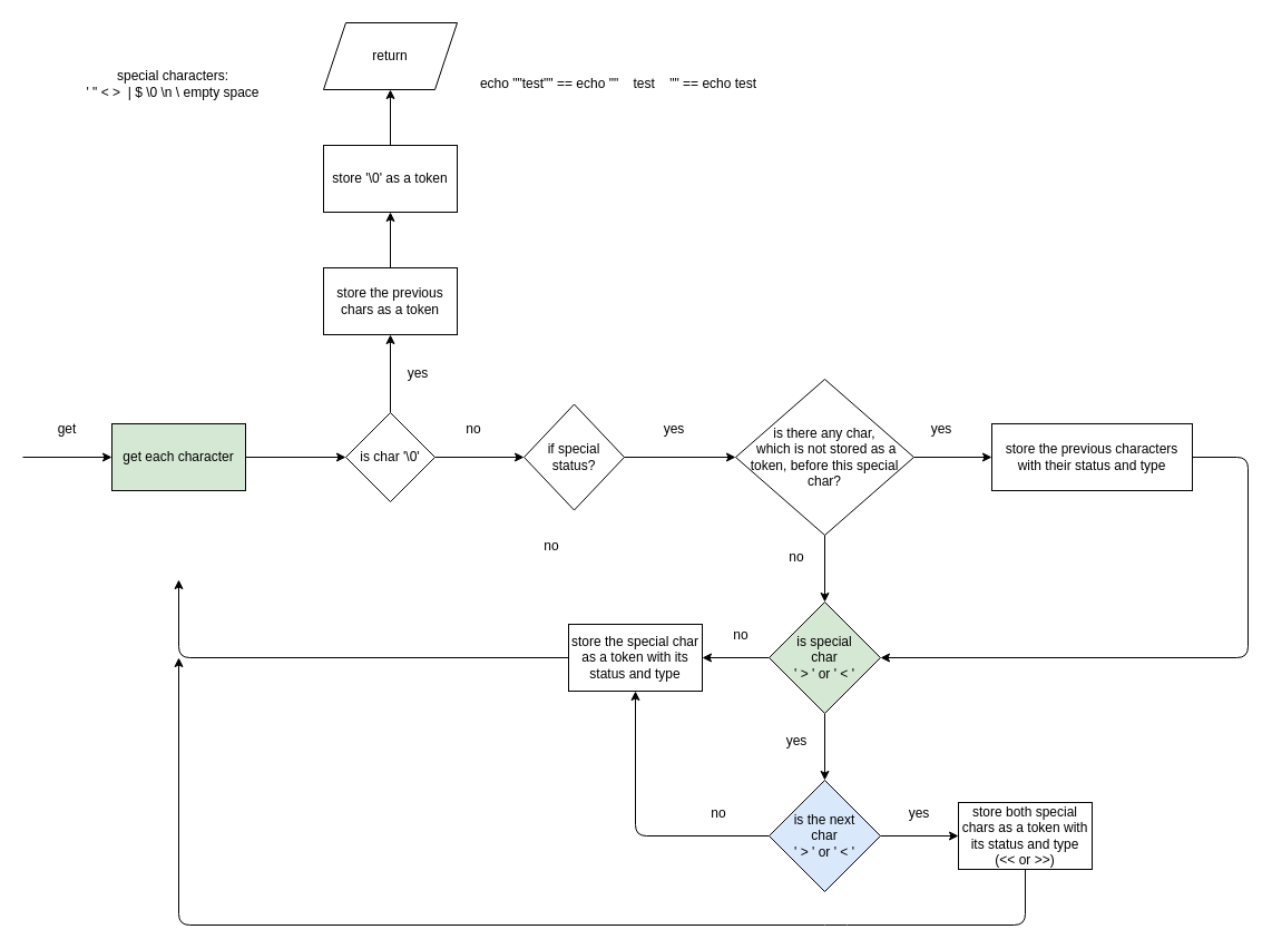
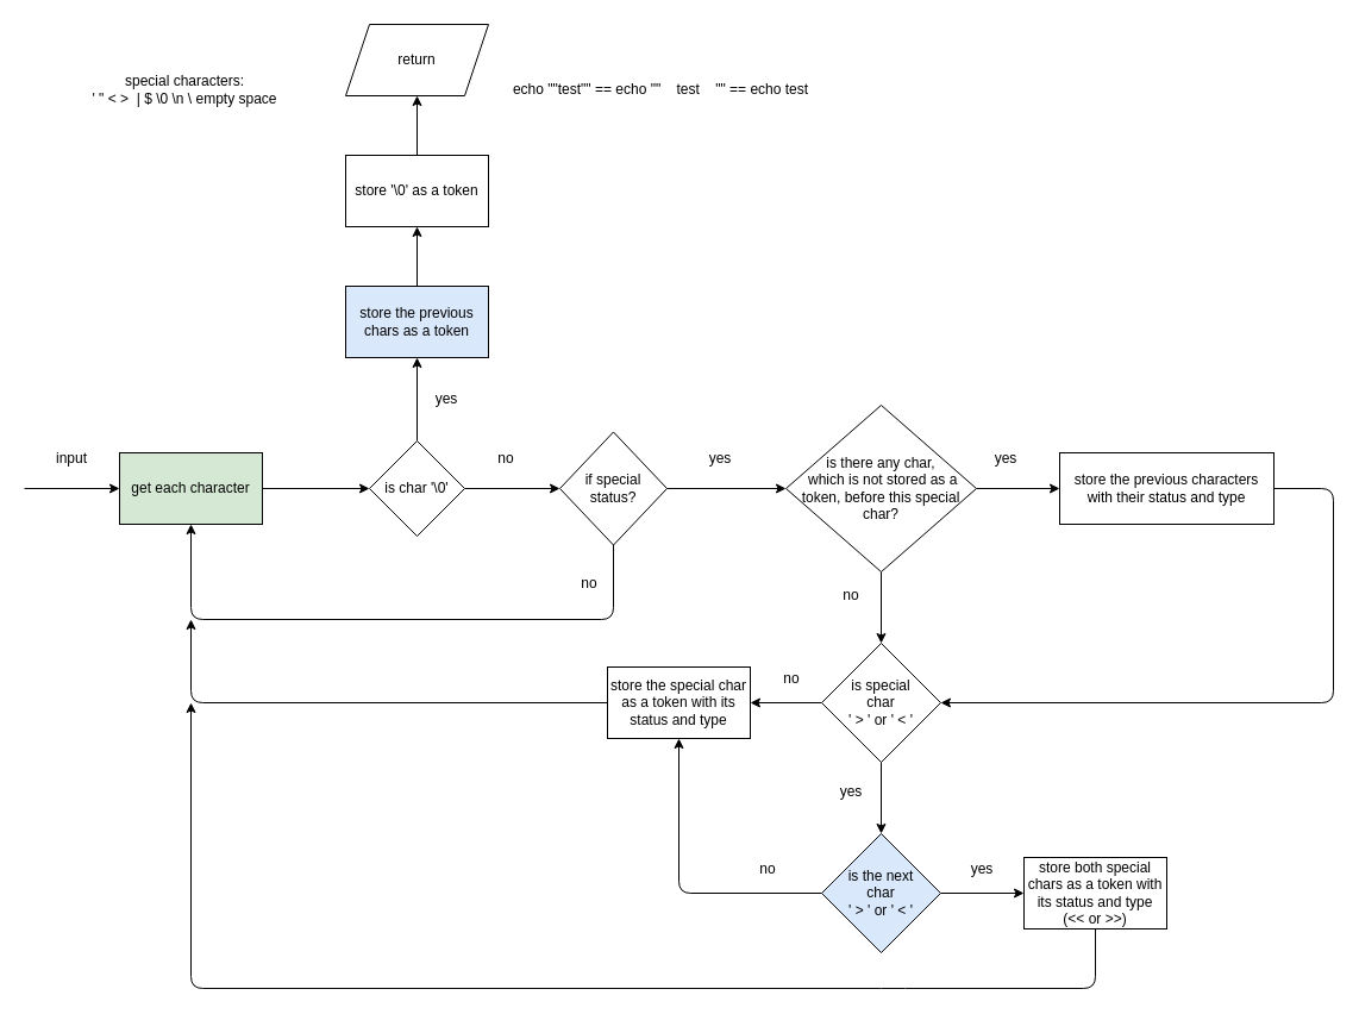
  <mxCell id="0" />
  <mxCell id="1" parent="0" />
  <mxCell id="2" value="" style="endArrow=classic;html=1;" parent="1" edge="1"><mxGeometry width="50" height="50" relative="1" as="geometry"><mxPoint x="20" y="410" as="sourcePoint" /><mxPoint x="100" y="410" as="targetPoint" /></mxGeometry></mxCell>
- <mxCell id="3" value="get" style="text;html=1;strokeColor=none;fillColor=none;align=center;verticalAlign=middle;whiteSpace=wrap;rounded=0;" parent="1" vertex="1"><mxGeometry x="30" y="370" width="60" height="30" as="geometry" /></mxCell>
+ <mxCell id="3" value="input" style="text;html=1;strokeColor=none;fillColor=none;align=center;verticalAlign=middle;whiteSpace=wrap;rounded=0;" parent="1" vertex="1"><mxGeometry x="30" y="370" width="60" height="30" as="geometry" /></mxCell>
  <mxCell id="4" style="edgeStyle=none;html=1;entryX=0;entryY=0.5;entryDx=0;entryDy=0;" parent="1" source="5" edge="1" target="36"><mxGeometry relative="1" as="geometry"><mxPoint x="300" y="410" as="targetPoint" /></mxGeometry></mxCell>
  <mxCell id="5" value="get each character" style="rounded=0;whiteSpace=wrap;html=1;fillColor=#d5e8d4;" parent="1" vertex="1"><mxGeometry x="100" y="380" width="120" height="60" as="geometry" /></mxCell>
  <mxCell id="6" value="no" style="text;html=1;strokeColor=none;fillColor=none;align=center;verticalAlign=middle;whiteSpace=wrap;rounded=0;" parent="1" vertex="1"><mxGeometry x="480" y="480" width="30" height="20" as="geometry" /></mxCell>
  <mxCell id="7" style="edgeStyle=none;html=1;exitX=1;exitY=0.5;exitDx=0;exitDy=0;entryX=1;entryY=0.5;entryDx=0;entryDy=0;" edge="1" parent="1" source="8" target="22"><mxGeometry relative="1" as="geometry"><mxPoint x="790" y="600" as="targetPoint" /><Array as="points"><mxPoint x="1120" y="410" /><mxPoint x="1120" y="590" /></Array></mxGeometry></mxCell>
  <mxCell id="8" value="store the previous characters with their status and type" style="rounded=0;whiteSpace=wrap;html=1;" parent="1" vertex="1"><mxGeometry x="890" y="380" width="180" height="60" as="geometry" /></mxCell>
+ <mxCell id="9" style="edgeStyle=none;html=1;entryX=0.5;entryY=1;entryDx=0;entryDy=0;exitX=0.5;exitY=1;exitDx=0;exitDy=0;" parent="1" source="12" target="5" edge="1"><mxGeometry relative="1" as="geometry"><mxPoint x="160" y="500" as="targetPoint" /><Array as="points"><mxPoint x="515" y="520" /><mxPoint x="160" y="520" /></Array><mxPoint x="340" y="450" as="sourcePoint" /></mxGeometry></mxCell>
  <mxCell id="10" value="yes" style="text;html=1;strokeColor=none;fillColor=none;align=center;verticalAlign=middle;whiteSpace=wrap;rounded=0;" parent="1" vertex="1"><mxGeometry x="590" y="370" width="30" height="30" as="geometry" /></mxCell>
  <mxCell id="11" style="edgeStyle=none;html=1;" parent="1" source="12" edge="1"><mxGeometry relative="1" as="geometry"><mxPoint x="660" y="410" as="targetPoint" /></mxGeometry></mxCell>
  <mxCell id="12" value="if special&lt;br&gt;status?" style="rhombus;whiteSpace=wrap;html=1;" parent="1" vertex="1"><mxGeometry x="470" y="362.5" width="90" height="95" as="geometry" /></mxCell>
  <mxCell id="13" value="special characters:&lt;br&gt;' &quot; &amp;lt; &amp;gt;&amp;nbsp; | $ \0 \n \ empty space" style="text;html=1;strokeColor=none;fillColor=none;align=center;verticalAlign=middle;whiteSpace=wrap;rounded=0;" parent="1" vertex="1"><mxGeometry x="20" y="50" width="270" height="50" as="geometry" /></mxCell>
  <mxCell id="14" value="echo &quot;&quot;test&quot;&quot; == echo &quot;&quot;&amp;nbsp; &amp;nbsp; test&amp;nbsp; &amp;nbsp; &quot;&quot; == echo test" style="text;html=1;strokeColor=none;fillColor=none;align=center;verticalAlign=middle;whiteSpace=wrap;rounded=0;" parent="1" vertex="1"><mxGeometry x="400" y="60" width="310" height="30" as="geometry" /></mxCell>
  <mxCell id="15" style="edgeStyle=none;html=1;" edge="1" parent="1" source="17"><mxGeometry relative="1" as="geometry"><mxPoint x="890" y="410" as="targetPoint" /></mxGeometry></mxCell>
  <mxCell id="16" style="edgeStyle=none;html=1;" edge="1" parent="1" source="17"><mxGeometry relative="1" as="geometry"><mxPoint x="740" y="540" as="targetPoint" /></mxGeometry></mxCell>
  <mxCell id="17" value="is there any char,&lt;br&gt;&amp;nbsp;which is not stored as a token,&amp;nbsp;before this special char?" style="rhombus;whiteSpace=wrap;html=1;" vertex="1" parent="1"><mxGeometry x="660" y="340" width="160" height="140" as="geometry" /></mxCell>
  <mxCell id="18" value="yes" style="text;html=1;strokeColor=none;fillColor=none;align=center;verticalAlign=middle;whiteSpace=wrap;rounded=0;" vertex="1" parent="1"><mxGeometry x="830" y="370" width="30" height="30" as="geometry" /></mxCell>
  <mxCell id="19" value="no" style="text;html=1;strokeColor=none;fillColor=none;align=center;verticalAlign=middle;whiteSpace=wrap;rounded=0;" vertex="1" parent="1"><mxGeometry x="700" y="490" width="30" height="20" as="geometry" /></mxCell>
  <mxCell id="20" style="edgeStyle=none;html=1;" edge="1" parent="1" source="22"><mxGeometry relative="1" as="geometry"><mxPoint x="630" y="590" as="targetPoint" /></mxGeometry></mxCell>
  <mxCell id="21" style="edgeStyle=none;html=1;" edge="1" parent="1" source="22"><mxGeometry relative="1" as="geometry"><mxPoint x="740" y="700" as="targetPoint" /></mxGeometry></mxCell>
- <mxCell id="22" value="is special&lt;br&gt;char &lt;br&gt;' &amp;gt; ' or ' &amp;lt; '" style="rhombus;whiteSpace=wrap;html=1;fillColor=#d5e8d4;" vertex="1" parent="1"><mxGeometry x="690" y="540" width="100" height="100" as="geometry" /></mxCell>
+ <mxCell id="22" value="is special&lt;br&gt;char &lt;br&gt;' &amp;gt; ' or ' &amp;lt; '" style="rhombus;whiteSpace=wrap;html=1;" vertex="1" parent="1"><mxGeometry x="690" y="540" width="100" height="100" as="geometry" /></mxCell>
  <mxCell id="23" value="no" style="text;html=1;strokeColor=none;fillColor=none;align=center;verticalAlign=middle;whiteSpace=wrap;rounded=0;" vertex="1" parent="1"><mxGeometry x="650" y="560" width="30" height="20" as="geometry" /></mxCell>
  <mxCell id="24" style="edgeStyle=none;html=1;" edge="1" parent="1" source="25"><mxGeometry relative="1" as="geometry"><mxPoint x="160" y="520" as="targetPoint" /><Array as="points"><mxPoint x="160" y="590" /></Array></mxGeometry></mxCell>
  <mxCell id="25" value="store the special char as a token with its status and type" style="rounded=0;whiteSpace=wrap;html=1;" vertex="1" parent="1"><mxGeometry x="510" y="560" width="120" height="60" as="geometry" /></mxCell>
  <mxCell id="26" value="yes" style="text;html=1;strokeColor=none;fillColor=none;align=center;verticalAlign=middle;whiteSpace=wrap;rounded=0;" vertex="1" parent="1"><mxGeometry x="700" y="650" width="30" height="30" as="geometry" /></mxCell>
  <mxCell id="27" style="edgeStyle=none;html=1;entryX=0.5;entryY=1;entryDx=0;entryDy=0;" edge="1" parent="1" source="29" target="25"><mxGeometry relative="1" as="geometry"><Array as="points"><mxPoint x="570" y="750" /></Array></mxGeometry></mxCell>
  <mxCell id="28" style="edgeStyle=none;html=1;" edge="1" parent="1" source="29"><mxGeometry relative="1" as="geometry"><mxPoint x="860" y="750" as="targetPoint" /></mxGeometry></mxCell>
  <mxCell id="29" value="is the next&lt;br&gt;char &lt;br&gt;' &amp;gt; ' or ' &amp;lt; '" style="rhombus;whiteSpace=wrap;html=1;fillColor=#dae8fc;" vertex="1" parent="1"><mxGeometry x="690" y="700" width="100" height="100" as="geometry" /></mxCell>
  <mxCell id="30" value="no" style="text;html=1;strokeColor=none;fillColor=none;align=center;verticalAlign=middle;whiteSpace=wrap;rounded=0;" vertex="1" parent="1"><mxGeometry x="630" y="720" width="30" height="20" as="geometry" /></mxCell>
  <mxCell id="31" value="yes" style="text;html=1;strokeColor=none;fillColor=none;align=center;verticalAlign=middle;whiteSpace=wrap;rounded=0;" vertex="1" parent="1"><mxGeometry x="810" y="715" width="30" height="30" as="geometry" /></mxCell>
  <mxCell id="32" style="edgeStyle=none;html=1;exitX=0.5;exitY=1;exitDx=0;exitDy=0;" edge="1" parent="1" source="33"><mxGeometry relative="1" as="geometry"><mxPoint x="160" y="590" as="targetPoint" /><Array as="points"><mxPoint x="920" y="830" /><mxPoint x="750" y="830" /><mxPoint x="160" y="830" /></Array></mxGeometry></mxCell>
  <mxCell id="33" value="store both special chars as a token with its status and type (&amp;lt;&amp;lt; or &amp;gt;&amp;gt;)" style="rounded=0;whiteSpace=wrap;html=1;" vertex="1" parent="1"><mxGeometry x="860" y="720" width="120" height="60" as="geometry" /></mxCell>
  <mxCell id="34" style="edgeStyle=none;html=1;entryX=0;entryY=0.5;entryDx=0;entryDy=0;" edge="1" parent="1" source="36" target="12"><mxGeometry relative="1" as="geometry" /></mxCell>
  <mxCell id="35" style="edgeStyle=none;html=1;" edge="1" parent="1" source="36"><mxGeometry relative="1" as="geometry"><mxPoint x="350" y="300" as="targetPoint" /></mxGeometry></mxCell>
  <mxCell id="36" value="is char '\0'" style="rhombus;whiteSpace=wrap;html=1;" vertex="1" parent="1"><mxGeometry x="310" y="370" width="80" height="80" as="geometry" /></mxCell>
  <mxCell id="37" value="no" style="text;html=1;strokeColor=none;fillColor=none;align=center;verticalAlign=middle;whiteSpace=wrap;rounded=0;" vertex="1" parent="1"><mxGeometry x="410" y="375" width="30" height="20" as="geometry" /></mxCell>
  <mxCell id="38" value="yes" style="text;html=1;strokeColor=none;fillColor=none;align=center;verticalAlign=middle;whiteSpace=wrap;rounded=0;" vertex="1" parent="1"><mxGeometry x="360" y="320" width="30" height="30" as="geometry" /></mxCell>
  <mxCell id="39" style="edgeStyle=none;html=1;" edge="1" parent="1" source="40"><mxGeometry relative="1" as="geometry"><mxPoint x="350" y="190" as="targetPoint" /></mxGeometry></mxCell>
- <mxCell id="40" value="store the previous chars as a token" style="rounded=0;whiteSpace=wrap;html=1;" vertex="1" parent="1"><mxGeometry x="290" y="240" width="120" height="60" as="geometry" /></mxCell>
+ <mxCell id="40" value="store the previous chars as a token" style="rounded=0;whiteSpace=wrap;html=1;fillColor=#dae8fc;" vertex="1" parent="1"><mxGeometry x="290" y="240" width="120" height="60" as="geometry" /></mxCell>
  <mxCell id="41" style="edgeStyle=none;html=1;" edge="1" parent="1" source="42"><mxGeometry relative="1" as="geometry"><mxPoint x="350" y="80" as="targetPoint" /></mxGeometry></mxCell>
  <mxCell id="42" value="store '\0' as a token" style="rounded=0;whiteSpace=wrap;html=1;" vertex="1" parent="1"><mxGeometry x="290" y="130" width="120" height="60" as="geometry" /></mxCell>
  <mxCell id="43" value="return" style="shape=parallelogram;perimeter=parallelogramPerimeter;whiteSpace=wrap;html=1;fixedSize=1;" vertex="1" parent="1"><mxGeometry x="290" y="20" width="120" height="60" as="geometry" /></mxCell>
